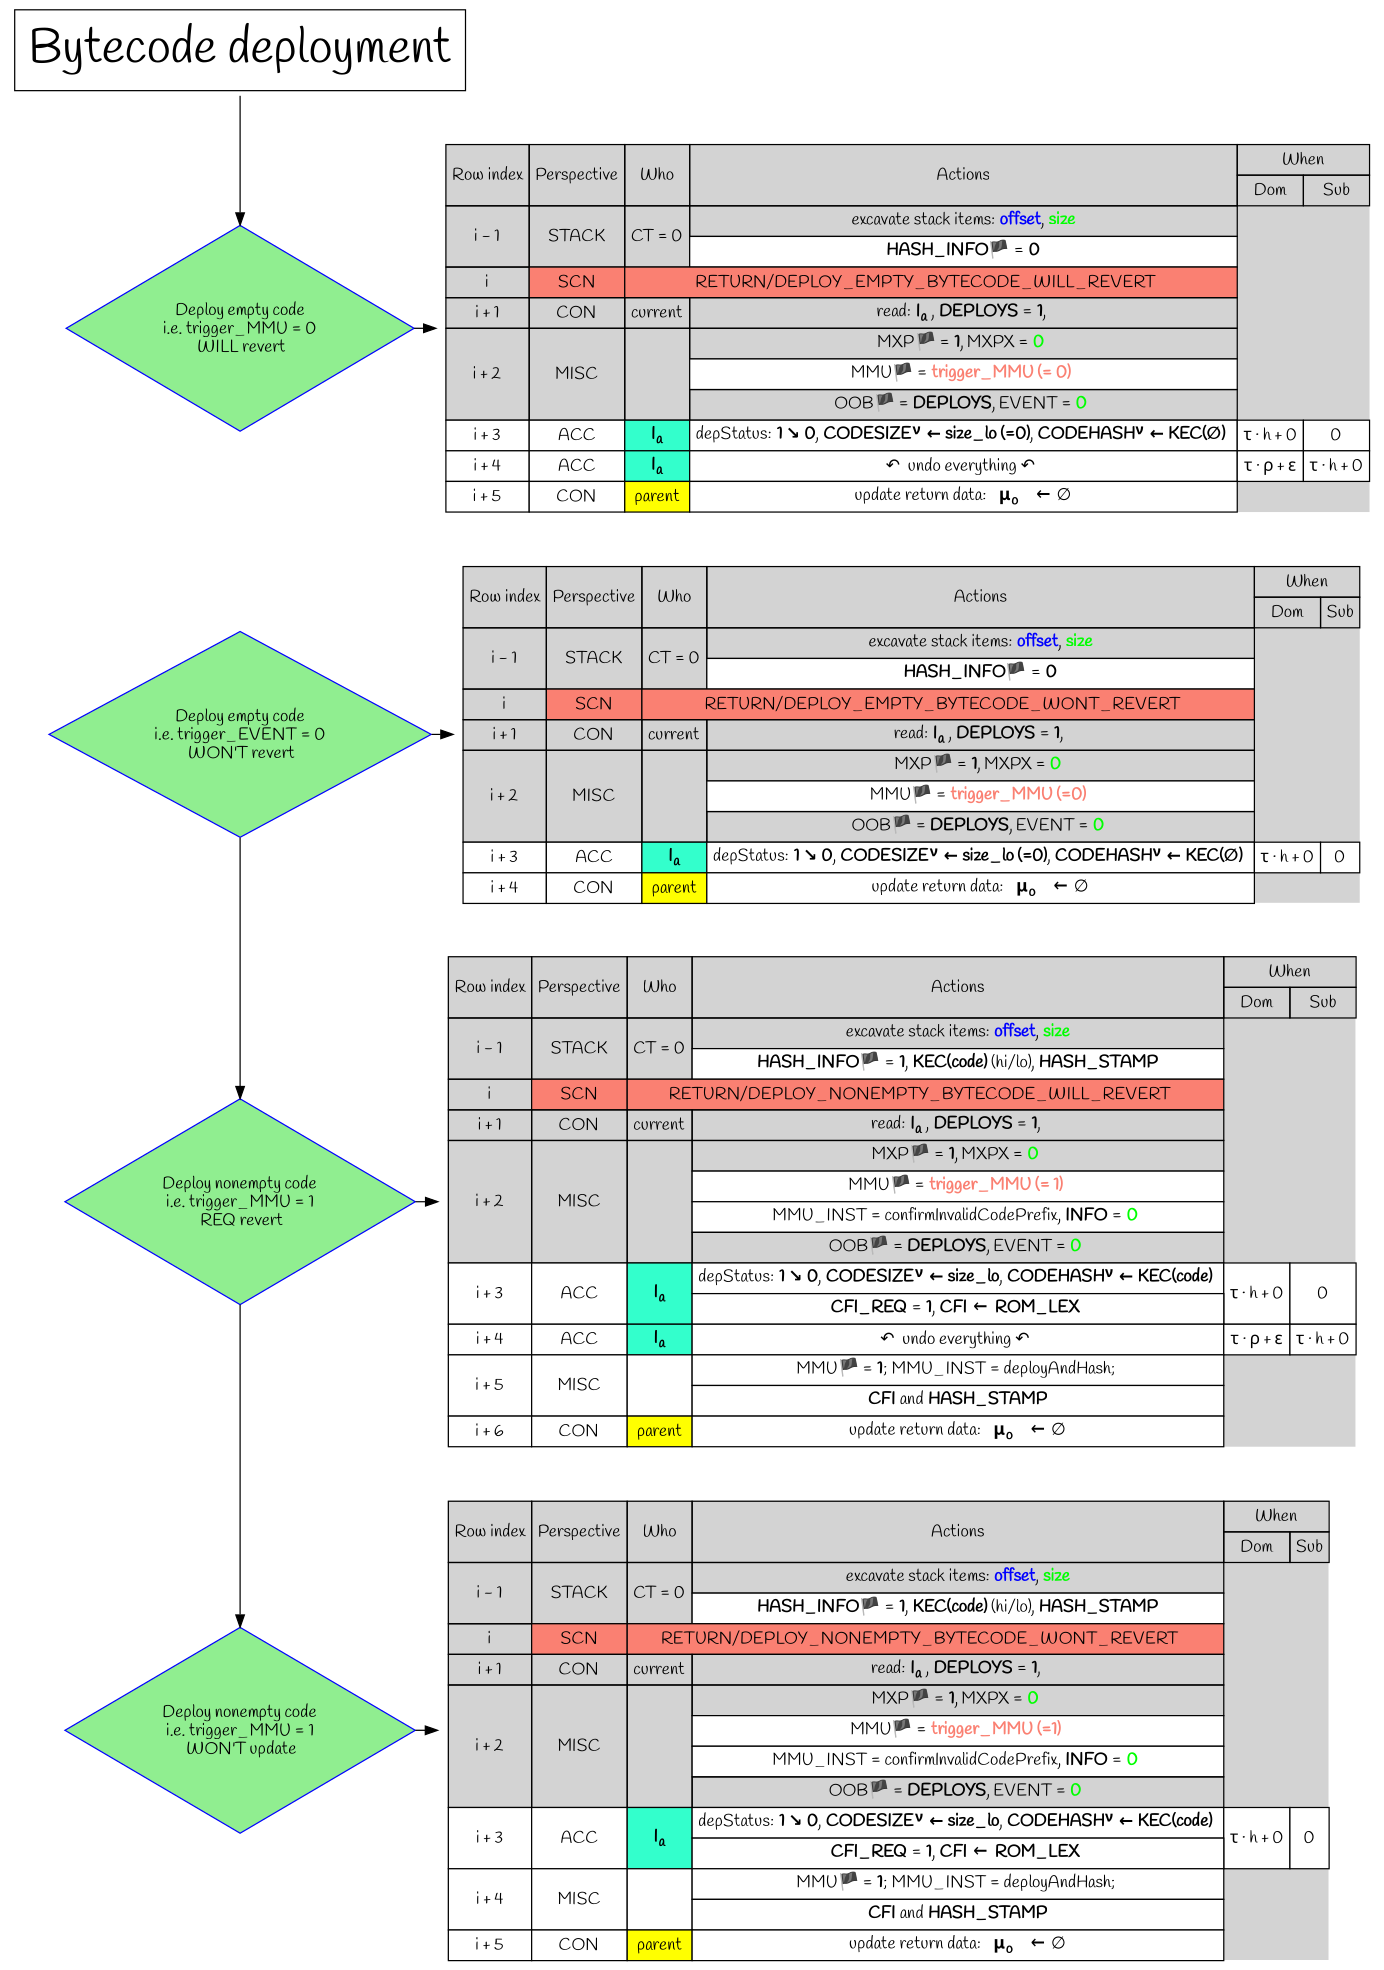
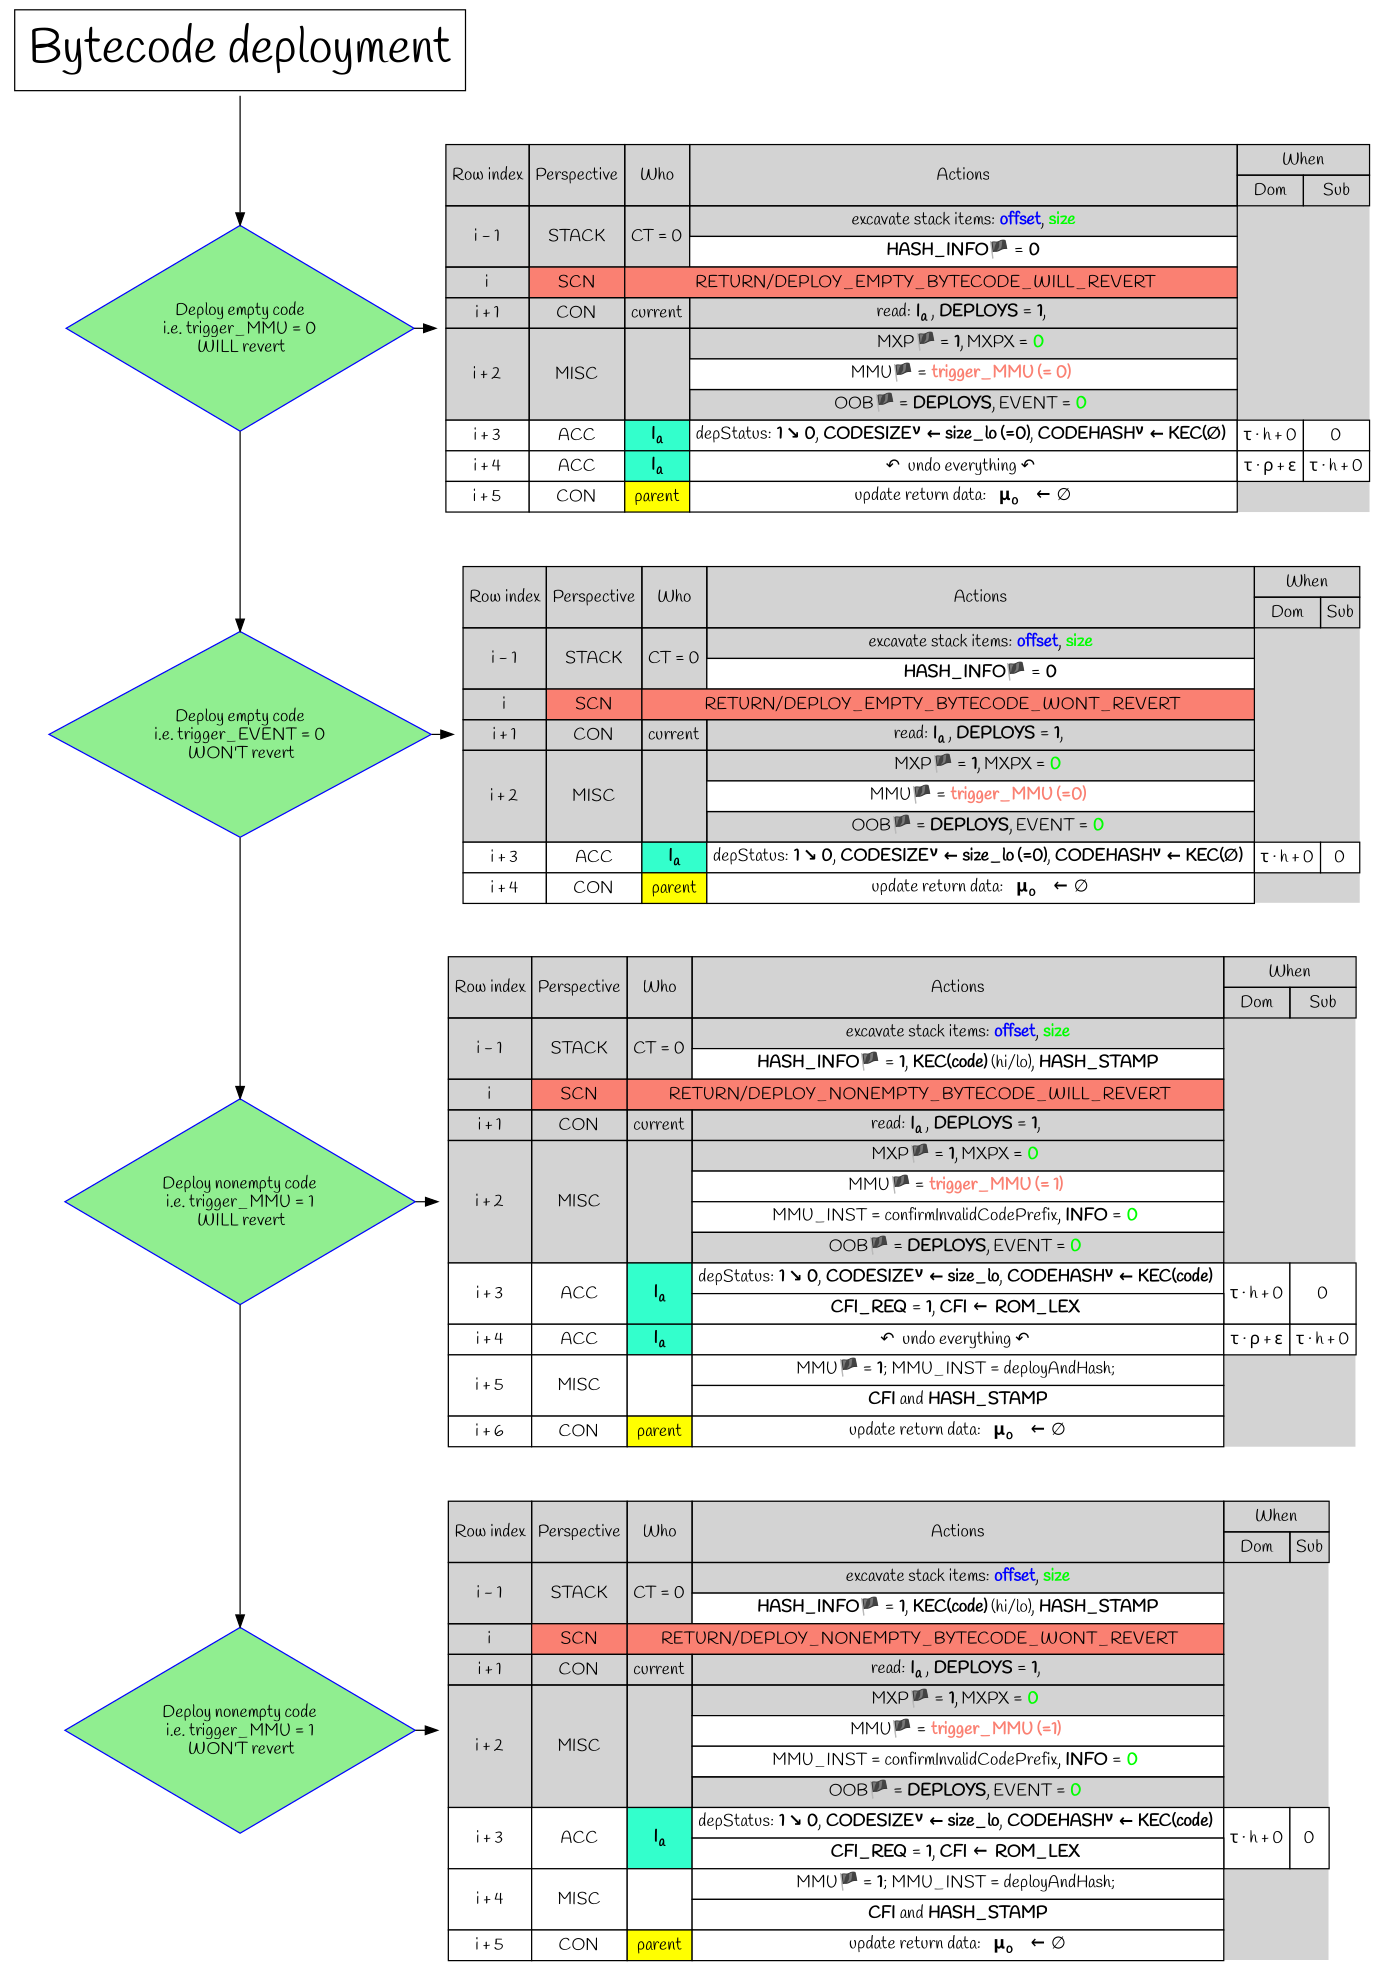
  digraph {
    node [fontname=Handlee shape=plaintext]
    edge [fontname=Handlee]
    n1 [color=BLUE fillcolor=LIGHTGREEN label="\nDeploy empty code\ni.e. trigger_MMU = 0\n WILL revert\n " shape=diamond style=filled]
    n2 [label=< <TABLE BGCOLOR="LIGHTGRAY" BORDER="0" CELLBORDER="1" CELLSPACING="0" CELLPADDING="4">   <TR>     <TD ROWSPAN="2">Row index</TD>     <TD ROWSPAN="2">Perspective</TD>     <TD ROWSPAN="2">Who</TD>     <TD ROWSPAN="2" COLSPAN="1">Actions</TD>     <TD ROWSPAN="1" COLSPAN="2">When</TD>   </TR>   <TR>     <TD ROWSPAN="1" COLSPAN="1">Dom</TD>     <TD ROWSPAN="1" COLSPAN="1">Sub</TD>   </TR>   <TR>     <TD ROWSPAN="2">i - 1</TD>     <TD ROWSPAN="2">STACK</TD>     <TD ROWSPAN="2">CT = 0</TD>     <TD ROWSPAN="1">excavate stack items: <FONT COLOR="BLUE"><B>offset</B></FONT>, <FONT COLOR="GREEN"><B>size</B></FONT></TD>   </TR>   <TR>     <TD BGCOLOR="WHITE" ROWSPAN="1"> <B>HASH_INFO🏴</B> = <B>0</B> </TD>   </TR>   <TR>     <TD COLSPAN="1">i</TD>     <TD BGCOLOR="salmon" COLSPAN="1">SCN</TD>     <TD BGCOLOR="salmon" COLSPAN="2">RETURN/DEPLOY_EMPTY_BYTECODE_WILL_REVERT &nbsp; </TD>   </TR>   <TR>     <TD>i + 1</TD>     <TD>CON</TD>     <TD>current</TD>     <TD>read: <B>I<sub>a</sub></B> , <B>DEPLOYS</B> = <B>1</B>, </TD>   </TR>   <TR>     <TD ROWSPAN="3">i + 2</TD>     <TD ROWSPAN="3">MISC</TD>     <TD ROWSPAN="3"></TD>     <TD ROWSPAN="1">MXP🏴 = <B>1</B>, MXPX = <B><FONT COLOR="GREEN">0</FONT></B> </TD>   </TR>   <TR>     <TD BGCOLOR="WHITE" ROWSPAN="1">MMU🏴 = <B><FONT COLOR="SALMON">trigger_MMU (= 0)</FONT></B> </TD>   </TR>   <TR>     <TD ROWSPAN="1">OOB🏴 = <B>DEPLOYS</B>, EVENT = <B><FONT COLOR="GREEN">0</FONT></B> </TD>   </TR>   <TR>     <TD BGCOLOR="WHITE">i + 3</TD>     <TD BGCOLOR="WHITE">ACC</TD>     <TD BGCOLOR="#33FFCC"><B>I<sub>a</sub></B></TD>     <TD BGCOLOR="WHITE">depStatus: <B>1 ↘ 0</B>, <B>CODESIZE<sup>&nu;</sup> ← size_lo (=0)</B>, <B>CODEHASH<sup>&nu;</sup> ← KEC(∅)</B> </TD>     <TD BGCOLOR="WHITE">τ · h + 0</TD>     <TD BGCOLOR="WHITE">0</TD>   </TR>   <TR>     <TD BGCOLOR="WHITE">i + 4</TD>     <TD BGCOLOR="WHITE">ACC</TD>     <TD BGCOLOR="#33FFCC"><B>I<sub>a</sub></B></TD>     <TD BGCOLOR="WHITE">↶  undo everything ↶ </TD>     <TD BGCOLOR="WHITE">τ · ρ + ε</TD>     <TD BGCOLOR="WHITE">τ · h + 0</TD>   </TR>   <TR>     <TD BGCOLOR="WHITE">i + 5</TD>     <TD BGCOLOR="WHITE">CON</TD>     <TD BGCOLOR="YELLOW">parent</TD>     <TD BGCOLOR="WHITE">update return data: &nbsp; <B>μ<sub>o</sub></B> &shy;&nbsp; ← ∅</TD>   </TR> </TABLE>>]
    n3 [color=BLUE fillcolor=LIGHTGREEN label="\nDeploy empty code\ni.e. trigger_EVENT = 0\n WON'T revert\n " shape=diamond style=filled]
    n4 [label=< <TABLE BGCOLOR="LIGHTGRAY" BORDER="0" CELLBORDER="1" CELLSPACING="0" CELLPADDING="4">   <TR>     <TD ROWSPAN="2">Row index</TD>     <TD ROWSPAN="2">Perspective</TD>     <TD ROWSPAN="2">Who</TD>     <TD ROWSPAN="2" COLSPAN="1">Actions</TD>     <TD ROWSPAN="1" COLSPAN="2">When</TD>   </TR>   <TR>     <TD ROWSPAN="1" COLSPAN="1">Dom</TD>     <TD ROWSPAN="1" COLSPAN="1">Sub</TD>   </TR>   <TR>     <TD ROWSPAN="2">i - 1</TD>     <TD ROWSPAN="2">STACK</TD>     <TD ROWSPAN="2">CT = 0</TD>     <TD ROWSPAN="1">excavate stack items: <FONT COLOR="BLUE"><B>offset</B></FONT>, <FONT COLOR="GREEN"><B>size</B></FONT></TD>   </TR>   <TR>     <TD BGCOLOR="WHITE" ROWSPAN="1"> <B>HASH_INFO🏴</B> = <B>0</B> </TD>   </TR>   <TR>     <TD COLSPAN="1">i</TD>     <TD BGCOLOR="salmon" COLSPAN="1">SCN</TD>     <TD BGCOLOR="salmon" COLSPAN="2">RETURN/DEPLOY_EMPTY_BYTECODE_WONT_REVERT &nbsp; </TD>   </TR>   <TR>     <TD>i + 1</TD>     <TD>CON</TD>     <TD>current</TD>     <TD>read: <B>I<sub>a</sub></B> , <B>DEPLOYS</B> = <B>1</B>, </TD>   </TR>   <TR>     <TD ROWSPAN="3">i + 2</TD>     <TD ROWSPAN="3">MISC</TD>     <TD ROWSPAN="3"></TD>     <TD ROWSPAN="1">MXP🏴 = <B>1</B>, MXPX = <B><FONT COLOR="GREEN">0</FONT></B> </TD>   </TR>   <TR>     <TD BGCOLOR="WHITE" ROWSPAN="1">MMU🏴 = <B><FONT COLOR="SALMON">trigger_MMU (=0)</FONT></B> </TD>   </TR>   <TR>     <TD ROWSPAN="1">OOB🏴 = <B>DEPLOYS</B>, EVENT = <B><FONT COLOR="GREEN">0</FONT></B> </TD>   </TR>   <TR>     <TD BGCOLOR="WHITE">i + 3</TD>     <TD BGCOLOR="WHITE">ACC</TD>     <TD BGCOLOR="#33FFCC"><B>I<sub>a</sub></B></TD>     <TD BGCOLOR="WHITE">depStatus: <B>1 ↘ 0</B>, <B>CODESIZE<sup>&nu;</sup> ← size_lo (=0)</B>, <B>CODEHASH<sup>&nu;</sup> ← KEC(∅)</B> </TD>     <TD BGCOLOR="WHITE">τ · h + 0</TD>     <TD BGCOLOR="WHITE">0</TD>   </TR>   <TR>     <TD BGCOLOR="WHITE">i + 4</TD>     <TD BGCOLOR="WHITE">CON</TD>     <TD BGCOLOR="YELLOW">parent</TD>     <TD BGCOLOR="WHITE">update return data: &nbsp; <B>μ<sub>o</sub></B> &shy;&nbsp; ← ∅</TD>   </TR> </TABLE>>]
-   n5 [color=BLUE fillcolor=LIGHTGREEN label="\nDeploy nonempty code\ni.e. trigger_MMU = 1\n REQ revert\n " shape=diamond style=filled]
+   n5 [color=BLUE fillcolor=LIGHTGREEN label="\nDeploy nonempty code\ni.e. trigger_MMU = 1\n WILL revert\n " shape=diamond style=filled]
    n6 [label=< <TABLE BGCOLOR="LIGHTGRAY" BORDER="0" CELLBORDER="1" CELLSPACING="0" CELLPADDING="4">   <TR>     <TD ROWSPAN="2">Row index</TD>     <TD ROWSPAN="2">Perspective</TD>     <TD ROWSPAN="2">Who</TD>     <TD ROWSPAN="2" COLSPAN="1">Actions</TD>     <TD ROWSPAN="1" COLSPAN="2">When</TD>   </TR>   <TR>     <TD ROWSPAN="1" COLSPAN="1">Dom</TD>     <TD ROWSPAN="1" COLSPAN="1">Sub</TD>   </TR>   <TR>     <TD ROWSPAN="2">i - 1</TD>     <TD ROWSPAN="2">STACK</TD>     <TD ROWSPAN="2">CT = 0</TD>     <TD ROWSPAN="1">excavate stack items: <FONT COLOR="BLUE"><B>offset</B></FONT>, <FONT COLOR="GREEN"><B>size</B></FONT></TD>   </TR>   <TR>     <TD BGCOLOR="WHITE" ROWSPAN="1"> <B>HASH_INFO🏴</B> = <B>1</B>, <B>KEC(code)</B> (hi/lo), <B>HASH_STAMP</B> </TD>   </TR>   <TR>     <TD COLSPAN="1">i</TD>     <TD BGCOLOR="salmon" COLSPAN="1">SCN</TD>     <TD BGCOLOR="salmon" COLSPAN="2">RETURN/DEPLOY_NONEMPTY_BYTECODE_WILL_REVERT &nbsp; </TD>   </TR>   <TR>     <TD>i + 1</TD>     <TD>CON</TD>     <TD>current</TD>     <TD>read: <B>I<sub>a</sub></B> , <B>DEPLOYS</B> = <B>1</B>, </TD>   </TR>   <TR>     <TD ROWSPAN="4">i + 2</TD>     <TD ROWSPAN="4">MISC</TD>     <TD ROWSPAN="4"></TD>     <TD ROWSPAN="1">MXP🏴 = <B>1</B>, MXPX = <B><FONT COLOR="GREEN">0</FONT></B> </TD>   </TR>   <TR>     <TD BGCOLOR="WHITE" ROWSPAN="1">MMU🏴 = <B><FONT COLOR="SALMON">trigger_MMU (= 1)</FONT></B> </TD>   </TR>   <TR>     <TD BGCOLOR="WHITE" ROWSPAN="1">MMU_INST = confirmInvalidCodePrefix, <B>INFO</B> = <B><FONT COLOR="GREEN">0</FONT></B> </TD>   </TR>   <TR>     <TD ROWSPAN="1">OOB🏴 = <B>DEPLOYS</B>, EVENT = <B><FONT COLOR="GREEN">0</FONT></B> </TD>   </TR>   <TR>     <TD ROWSPAN="2" BGCOLOR="WHITE">i + 3</TD>     <TD ROWSPAN="2" BGCOLOR="WHITE">ACC</TD>     <TD ROWSPAN="2" BGCOLOR="#33FFCC"><B>I<sub>a</sub></B></TD>     <TD ROWSPAN="1" BGCOLOR="WHITE">depStatus: <B>1 ↘ 0</B>, <B>CODESIZE<sup>&nu;</sup> ← size_lo</B>, <B>CODEHASH<sup>&nu;</sup> ← KEC(code)</B> </TD>     <TD ROWSPAN="2" BGCOLOR="WHITE">τ · h + 0</TD>     <TD ROWSPAN="2" BGCOLOR="WHITE">0</TD>   </TR>   <TR>   <TD ROWSPAN="1" BGCOLOR="WHITE"><B>CFI_REQ</B> = <B>1</B>, <B>CFI</B> ← <B>ROM_LEX</B> </TD>   </TR>   <TR>     <TD BGCOLOR="WHITE">i + 4</TD>     <TD BGCOLOR="WHITE">ACC</TD>     <TD BGCOLOR="#33FFCC"><B>I<sub>a</sub></B></TD>     <TD BGCOLOR="WHITE">↶  undo everything ↶ </TD>     <TD BGCOLOR="WHITE">τ · ρ + ε</TD>     <TD BGCOLOR="WHITE">τ · h + 0</TD>   </TR>   <TR>     <TD BGCOLOR="WHITE" ROWSPAN="2">i + 5</TD>     <TD BGCOLOR="WHITE" ROWSPAN="2">MISC</TD>     <TD BGCOLOR="WHITE" ROWSPAN="2"></TD>     <TD BGCOLOR="WHITE" ROWSPAN="1">MMU🏴 = <B>1</B>; MMU_INST = deployAndHash; </TD>   </TR>   <TR>     <TD BGCOLOR="WHITE" ROWSPAN="1"> <B>CFI</B> and <B>HASH_STAMP</B> </TD>   </TR>   <TR>     <TD BGCOLOR="WHITE">i + 6</TD>     <TD BGCOLOR="WHITE">CON</TD>     <TD BGCOLOR="YELLOW">parent</TD>     <TD BGCOLOR="WHITE">update return data: &nbsp; <B>μ<sub>o</sub></B> &shy;&nbsp; ← ∅</TD>   </TR> </TABLE>>]
-   n7 [color=BLUE fillcolor=LIGHTGREEN label="\nDeploy nonempty code\ni.e. trigger_MMU = 1\n WON'T update\n " shape=diamond style=filled]
+   n7 [color=BLUE fillcolor=LIGHTGREEN label="\nDeploy nonempty code\ni.e. trigger_MMU = 1\n WON'T revert\n " shape=diamond style=filled]
    n8 [label=< <TABLE BGCOLOR="LIGHTGRAY" BORDER="0" CELLBORDER="1" CELLSPACING="0" CELLPADDING="4">   <TR>     <TD ROWSPAN="2">Row index</TD>     <TD ROWSPAN="2">Perspective</TD>     <TD ROWSPAN="2">Who</TD>     <TD ROWSPAN="2" COLSPAN="1">Actions</TD>     <TD ROWSPAN="1" COLSPAN="2">When</TD>   </TR>   <TR>     <TD ROWSPAN="1" COLSPAN="1">Dom</TD>     <TD ROWSPAN="1" COLSPAN="1">Sub</TD>   </TR>   <TR>     <TD ROWSPAN="2">i - 1</TD>     <TD ROWSPAN="2">STACK</TD>     <TD ROWSPAN="2">CT = 0</TD>     <TD ROWSPAN="1">excavate stack items: <FONT COLOR="BLUE"><B>offset</B></FONT>, <FONT COLOR="GREEN"><B>size</B></FONT></TD>   </TR>   <TR>     <TD BGCOLOR="WHITE" ROWSPAN="1"> <B>HASH_INFO🏴</B> = <B>1</B>, <B>KEC(code)</B> (hi/lo), <B>HASH_STAMP</B> </TD>   </TR>   <TR>     <TD COLSPAN="1">i</TD>     <TD BGCOLOR="salmon" COLSPAN="1">SCN</TD>     <TD BGCOLOR="salmon" COLSPAN="2">RETURN/DEPLOY_NONEMPTY_BYTECODE_WONT_REVERT &nbsp; </TD>   </TR>   <TR>     <TD>i + 1</TD>     <TD>CON</TD>     <TD>current</TD>     <TD>read: <B>I<sub>a</sub></B> , <B>DEPLOYS</B> = <B>1</B>, </TD>   </TR>   <TR>     <TD ROWSPAN="4">i + 2</TD>     <TD ROWSPAN="4">MISC</TD>     <TD ROWSPAN="4"></TD>     <TD ROWSPAN="1">MXP🏴 = <B>1</B>, MXPX = <B><FONT COLOR="GREEN">0</FONT></B> </TD>   </TR>   <TR>     <TD BGCOLOR="WHITE" ROWSPAN="1">MMU🏴 = <B><FONT COLOR="SALMON">trigger_MMU (=1)</FONT></B> </TD>   </TR>   <TR>     <TD BGCOLOR="WHITE" ROWSPAN="1">MMU_INST = confirmInvalidCodePrefix, <B>INFO</B> = <B><FONT COLOR="GREEN">0</FONT></B> </TD>   </TR>   <TR>     <TD ROWSPAN="1">OOB🏴 = <B>DEPLOYS</B>, EVENT = <B><FONT COLOR="GREEN">0</FONT></B> </TD>   </TR>   <TR>     <TD ROWSPAN="2" BGCOLOR="WHITE">i + 3</TD>     <TD ROWSPAN="2" BGCOLOR="WHITE">ACC</TD>     <TD ROWSPAN="2" BGCOLOR="#33FFCC"><B>I<sub>a</sub></B></TD>     <TD ROWSPAN="1" BGCOLOR="WHITE">depStatus: <B>1 ↘ 0</B>, <B>CODESIZE<sup>&nu;</sup> ← size_lo</B>, <B>CODEHASH<sup>&nu;</sup> ← KEC(code)</B> </TD>     <TD ROWSPAN="2" BGCOLOR="WHITE">τ · h + 0</TD>     <TD ROWSPAN="2" BGCOLOR="WHITE">0</TD>   </TR>   <TR>   <TD ROWSPAN="1" BGCOLOR="WHITE"><B>CFI_REQ</B> = <B>1</B>, <B>CFI</B> ← <B>ROM_LEX</B> </TD>   </TR>   <TR>     <TD BGCOLOR="WHITE" ROWSPAN="2">i + 4</TD>     <TD BGCOLOR="WHITE" ROWSPAN="2">MISC</TD>     <TD BGCOLOR="WHITE" ROWSPAN="2"></TD>     <TD BGCOLOR="WHITE" ROWSPAN="1">MMU🏴 = <B>1</B>; MMU_INST = deployAndHash; </TD>   </TR>   <TR>     <TD BGCOLOR="WHITE" ROWSPAN="1"> <B>CFI</B> and <B>HASH_STAMP</B> </TD>   </TR>   <TR>     <TD BGCOLOR="WHITE">i + 5</TD>     <TD BGCOLOR="WHITE">CON</TD>     <TD BGCOLOR="YELLOW">parent</TD>     <TD BGCOLOR="WHITE">update return data: &nbsp; <B>μ<sub>o</sub></B> &shy;&nbsp; ← ∅</TD>   </TR> </TABLE>>]
    n9 [label=<     <TABLE BGCOLOR="WHITE" BORDER="0" CELLBORDER="1" CELLSPACING="0" CELLPADDING="10">     <TR>     <TD><FONT POINT-SIZE="40">Bytecode deployment</FONT></TD>     </TR>     </TABLE>>]
    subgraph sub_1 {
      rank=same
      n1
      n2
    }
    subgraph sub_2 {
      rank=same
      n3
      n4
    }
    subgraph sub_3 {
      rank=same
      n5
      n6
    }
    subgraph sub_4 {
      rank=same
      n7
      n8
    }
    n1 -> n2
+   n1 -> n3
    n3 -> n4
    n3 -> n5
    n5 -> n6
    n5 -> n7
    n7 -> n8
    n9 -> n1
  }
